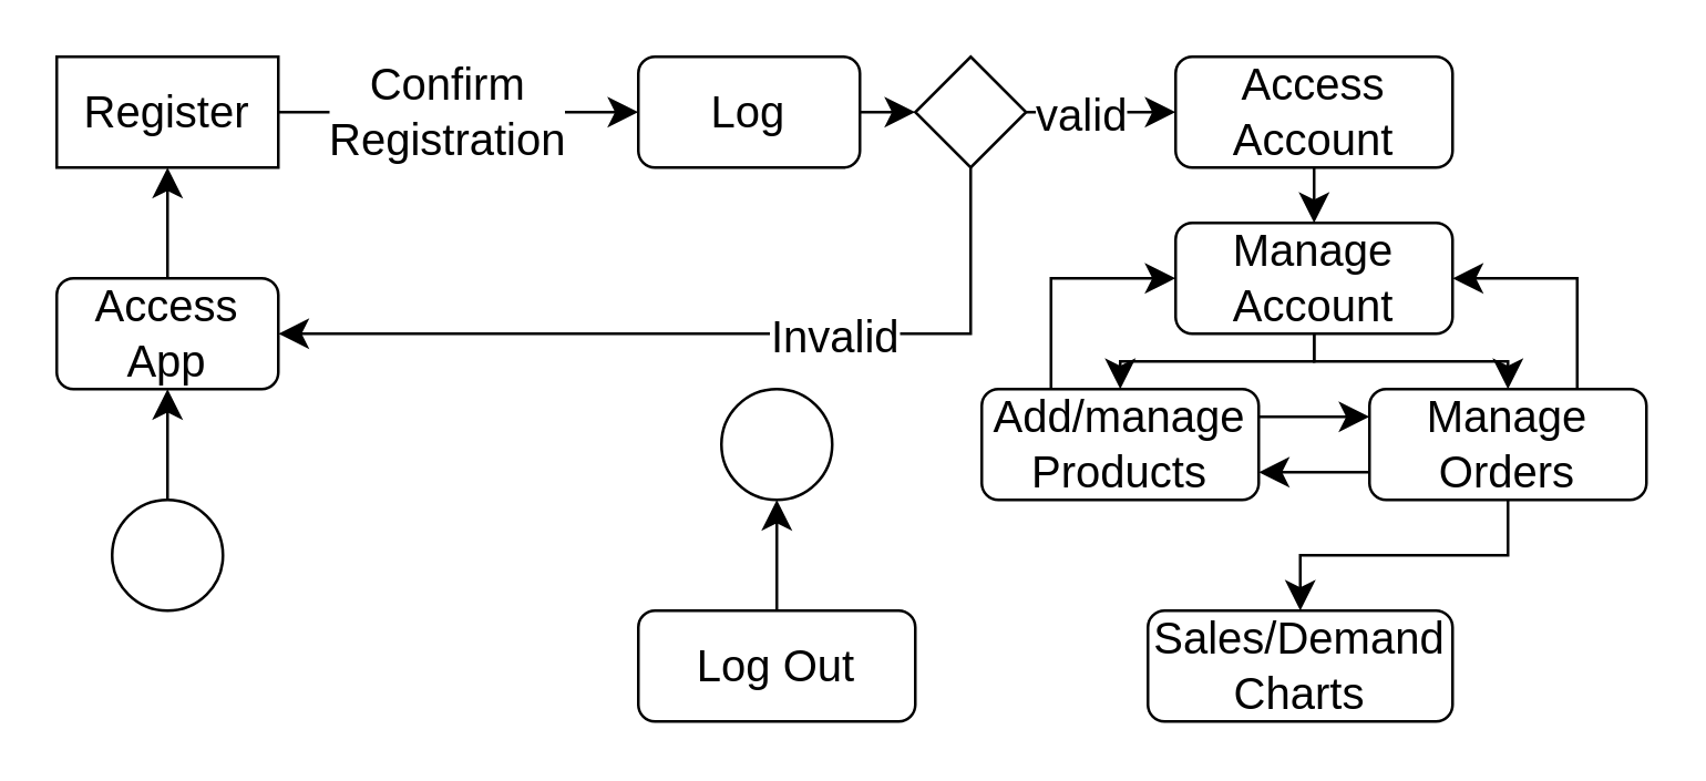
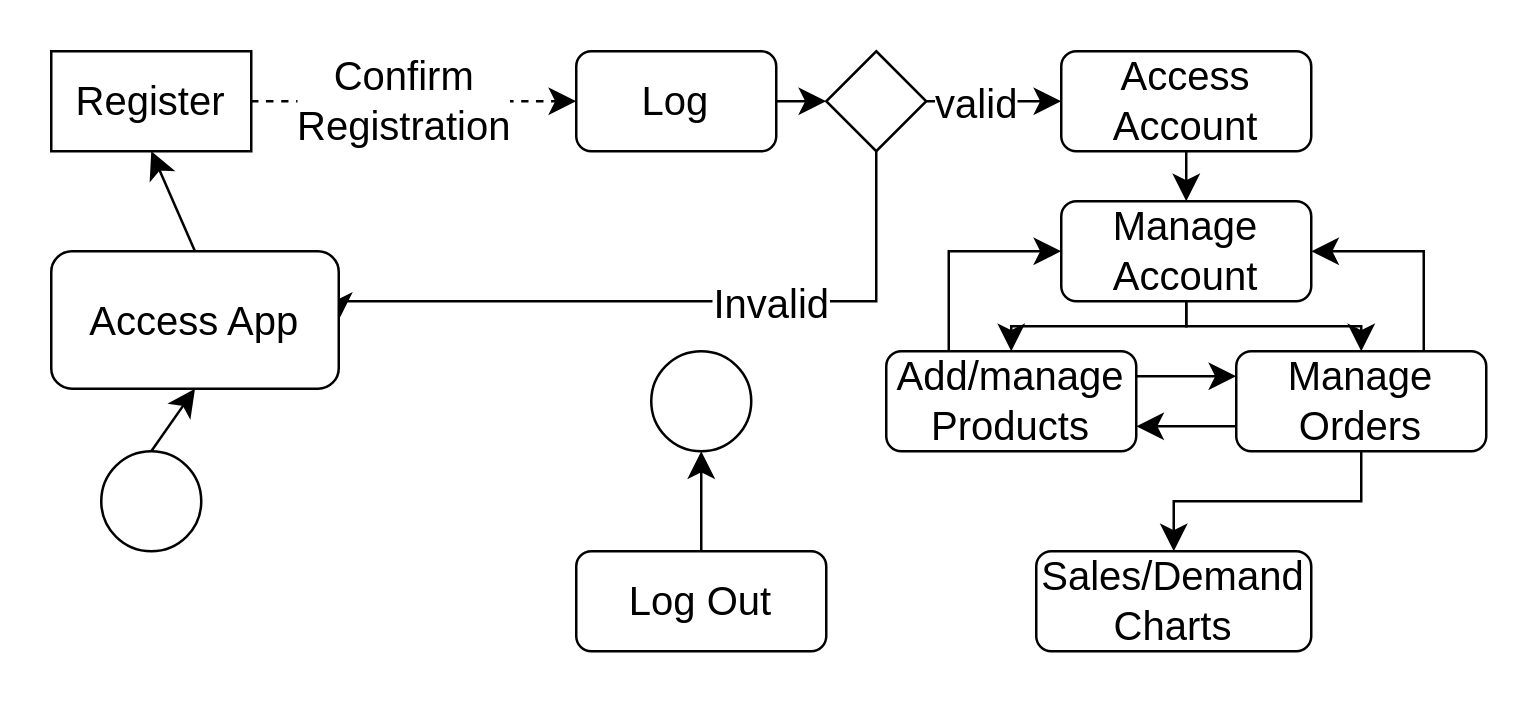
  <mxCell id="0" />
  <mxCell id="1" parent="0" />
  <mxCell id="2" value="" style="ellipse;whiteSpace=wrap;html=1;aspect=fixed;fontSize=16;" vertex="1" parent="1"><mxGeometry x="260" y="140" width="40" height="40" as="geometry" /></mxCell>
  <mxCell id="3" style="edgeStyle=none;curved=1;rounded=0;orthogonalLoop=1;jettySize=auto;html=1;exitX=0.5;exitY=1;exitDx=0;exitDy=0;entryX=0.5;entryY=0;entryDx=0;entryDy=0;fontSize=12;startSize=8;endSize=8;" edge="1" parent="1" source="4" target="31"><mxGeometry relative="1" as="geometry" /></mxCell>
  <mxCell id="4" value="Access Account" style="rounded=1;whiteSpace=wrap;html=1;fontSize=16;" vertex="1" parent="1"><mxGeometry x="424" y="20" width="100" height="40" as="geometry" /></mxCell>
  <mxCell id="5" style="edgeStyle=none;curved=1;rounded=0;orthogonalLoop=1;jettySize=auto;html=1;exitX=1;exitY=0.25;exitDx=0;exitDy=0;entryX=0;entryY=0.25;entryDx=0;entryDy=0;fontSize=12;startSize=8;endSize=8;" edge="1" parent="1" source="7" target="11"><mxGeometry relative="1" as="geometry" /></mxCell>
  <mxCell id="6" style="edgeStyle=orthogonalEdgeStyle;rounded=0;orthogonalLoop=1;jettySize=auto;html=1;exitX=0.25;exitY=0;exitDx=0;exitDy=0;entryX=0;entryY=0.5;entryDx=0;entryDy=0;fontSize=12;startSize=8;endSize=8;" edge="1" parent="1" source="7" target="31"><mxGeometry relative="1" as="geometry" /></mxCell>
  <mxCell id="7" value="Add/manage Products" style="rounded=1;whiteSpace=wrap;html=1;fontSize=16;" vertex="1" parent="1"><mxGeometry x="354" y="140" width="100" height="40" as="geometry" /></mxCell>
  <mxCell id="8" style="edgeStyle=orthogonalEdgeStyle;rounded=0;orthogonalLoop=1;jettySize=auto;html=1;exitX=0.5;exitY=1;exitDx=0;exitDy=0;entryX=0.5;entryY=0;entryDx=0;entryDy=0;fontSize=12;startSize=8;endSize=8;" edge="1" parent="1" source="11" target="12"><mxGeometry relative="1" as="geometry" /></mxCell>
  <mxCell id="9" style="edgeStyle=none;curved=1;rounded=0;orthogonalLoop=1;jettySize=auto;html=1;exitX=0;exitY=0.75;exitDx=0;exitDy=0;entryX=1;entryY=0.75;entryDx=0;entryDy=0;fontSize=12;startSize=8;endSize=8;" edge="1" parent="1" source="11" target="7"><mxGeometry relative="1" as="geometry" /></mxCell>
  <mxCell id="10" style="edgeStyle=orthogonalEdgeStyle;rounded=0;orthogonalLoop=1;jettySize=auto;html=1;exitX=0.75;exitY=0;exitDx=0;exitDy=0;entryX=1;entryY=0.5;entryDx=0;entryDy=0;fontSize=12;startSize=8;endSize=8;" edge="1" parent="1" source="11" target="31"><mxGeometry relative="1" as="geometry" /></mxCell>
  <mxCell id="11" value="Manage Orders" style="rounded=1;whiteSpace=wrap;html=1;fontSize=16;" vertex="1" parent="1"><mxGeometry x="494" y="140" width="100" height="40" as="geometry" /></mxCell>
  <mxCell id="12" value="Sales/Demand Charts" style="rounded=1;whiteSpace=wrap;html=1;fontSize=16;" vertex="1" parent="1"><mxGeometry x="414" y="220" width="110" height="40" as="geometry" /></mxCell>
  <mxCell id="13" style="edgeStyle=none;curved=1;rounded=0;orthogonalLoop=1;jettySize=auto;html=1;exitX=0.5;exitY=0;exitDx=0;exitDy=0;entryX=0.5;entryY=1;entryDx=0;entryDy=0;fontSize=12;startSize=8;endSize=8;" edge="1" parent="1" source="14" target="2"><mxGeometry relative="1" as="geometry" /></mxCell>
  <mxCell id="14" value="Log Out" style="rounded=1;whiteSpace=wrap;html=1;fontSize=16;" vertex="1" parent="1"><mxGeometry x="230" y="220" width="100" height="40" as="geometry" /></mxCell>
  <mxCell id="15" style="edgeStyle=none;curved=1;rounded=0;orthogonalLoop=1;jettySize=auto;html=1;exitX=1;exitY=0.5;exitDx=0;exitDy=0;entryX=0;entryY=0.5;entryDx=0;entryDy=0;fontSize=12;startSize=8;endSize=8;" edge="1" parent="1" source="19" target="4"><mxGeometry relative="1" as="geometry" /></mxCell>
  <mxCell id="16" value="valid" style="edgeLabel;html=1;align=center;verticalAlign=middle;resizable=0;points=[];fontSize=16;" vertex="1" connectable="0" parent="15"><mxGeometry x="0.344" y="-1" relative="1" as="geometry"><mxPoint x="-17" y="-1" as="offset" /></mxGeometry></mxCell>
  <mxCell id="17" style="edgeStyle=orthogonalEdgeStyle;rounded=0;orthogonalLoop=1;jettySize=auto;html=1;exitX=0.5;exitY=1;exitDx=0;exitDy=0;entryX=1;entryY=0.5;entryDx=0;entryDy=0;fontSize=12;startSize=8;endSize=8;" edge="1" parent="1" source="19" target="23"><mxGeometry relative="1" as="geometry"><Array as="points"><mxPoint x="350" y="120" /></Array></mxGeometry></mxCell>
  <mxCell id="18" value="Invalid" style="edgeLabel;html=1;align=center;verticalAlign=middle;resizable=0;points=[];fontSize=16;" vertex="1" connectable="0" parent="17"><mxGeometry x="-0.475" y="4" relative="1" as="geometry"><mxPoint x="-29" y="-4" as="offset" /></mxGeometry></mxCell>
  <mxCell id="19" value="" style="rhombus;whiteSpace=wrap;html=1;fontSize=16;" vertex="1" parent="1"><mxGeometry x="330" y="20" width="40" height="40" as="geometry" /></mxCell>
  <mxCell id="20" value="" style="edgeStyle=none;curved=1;rounded=0;orthogonalLoop=1;jettySize=auto;html=1;fontSize=12;startSize=8;endSize=8;" edge="1" parent="1" source="21" target="19"><mxGeometry relative="1" as="geometry" /></mxCell>
  <mxCell id="21" value="Log" style="rounded=1;whiteSpace=wrap;html=1;fontSize=16;" vertex="1" parent="1"><mxGeometry x="230" y="20" width="80" height="40" as="geometry" /></mxCell>
  <mxCell id="22" style="edgeStyle=none;curved=1;rounded=0;orthogonalLoop=1;jettySize=auto;html=1;exitX=0.5;exitY=0;exitDx=0;exitDy=0;entryX=0.5;entryY=1;entryDx=0;entryDy=0;fontSize=12;startSize=8;endSize=8;" edge="1" parent="1" source="23" target="28"><mxGeometry relative="1" as="geometry" /></mxCell>
- <mxCell id="23" value="Access App" style="rounded=1;whiteSpace=wrap;html=1;fontSize=16;" vertex="1" parent="1"><mxGeometry x="20" y="100" width="80" height="40" as="geometry" /></mxCell>
+ <mxCell id="23" value="Access App" style="rounded=1;whiteSpace=wrap;html=1;fontSize=16;" vertex="1" parent="1"><mxGeometry x="20" y="100" width="115" height="55" as="geometry" /></mxCell>
  <mxCell id="24" style="edgeStyle=none;curved=1;rounded=0;orthogonalLoop=1;jettySize=auto;html=1;exitX=0.5;exitY=0;exitDx=0;exitDy=0;entryX=0.5;entryY=1;entryDx=0;entryDy=0;fontSize=12;startSize=8;endSize=8;" edge="1" parent="1" source="25" target="23"><mxGeometry relative="1" as="geometry" /></mxCell>
  <mxCell id="25" value="" style="ellipse;whiteSpace=wrap;html=1;aspect=fixed;fontSize=16;" vertex="1" parent="1"><mxGeometry x="40" y="180" width="40" height="40" as="geometry" /></mxCell>
- <mxCell id="26" style="edgeStyle=none;curved=1;rounded=0;orthogonalLoop=1;jettySize=auto;html=1;exitX=1;exitY=0.5;exitDx=0;exitDy=0;entryX=0;entryY=0.5;entryDx=0;entryDy=0;fontSize=12;startSize=8;endSize=8;" edge="1" parent="1" source="28" target="21"><mxGeometry relative="1" as="geometry" /></mxCell>
+ <mxCell id="26" style="edgeStyle=none;curved=1;rounded=0;orthogonalLoop=1;jettySize=auto;html=1;exitX=1;exitY=0.5;exitDx=0;exitDy=0;entryX=0;entryY=0.5;entryDx=0;entryDy=0;fontSize=12;startSize=8;endSize=8;dashed=1;" edge="1" parent="1" source="28" target="21"><mxGeometry relative="1" as="geometry" /></mxCell>
  <mxCell id="27" value="Confirm&lt;br&gt;Registration" style="edgeLabel;html=1;align=center;verticalAlign=middle;resizable=0;points=[];fontSize=16;" vertex="1" connectable="0" parent="26"><mxGeometry x="-0.475" y="1" relative="1" as="geometry"><mxPoint x="26" as="offset" /></mxGeometry></mxCell>
  <mxCell id="28" value="Register" style="whiteSpace=wrap;html=1;fontSize=16;rounded=0;" vertex="1" parent="1"><mxGeometry x="20" y="20" width="80" height="40" as="geometry" /></mxCell>
  <mxCell id="29" style="edgeStyle=orthogonalEdgeStyle;rounded=0;orthogonalLoop=1;jettySize=auto;html=1;exitX=0.5;exitY=1;exitDx=0;exitDy=0;entryX=0.5;entryY=0;entryDx=0;entryDy=0;fontSize=12;startSize=8;endSize=8;" edge="1" parent="1" source="31" target="7"><mxGeometry relative="1" as="geometry"><Array as="points"><mxPoint x="474" y="130" /><mxPoint x="404" y="130" /></Array></mxGeometry></mxCell>
  <mxCell id="30" style="edgeStyle=orthogonalEdgeStyle;rounded=0;orthogonalLoop=1;jettySize=auto;html=1;exitX=0.5;exitY=1;exitDx=0;exitDy=0;entryX=0.5;entryY=0;entryDx=0;entryDy=0;fontSize=12;startSize=8;endSize=8;" edge="1" parent="1" source="31" target="11"><mxGeometry relative="1" as="geometry"><Array as="points"><mxPoint x="474" y="130" /><mxPoint x="544" y="130" /></Array></mxGeometry></mxCell>
  <mxCell id="31" value="Manage Account" style="rounded=1;whiteSpace=wrap;html=1;fontSize=16;" vertex="1" parent="1"><mxGeometry x="424" y="80" width="100" height="40" as="geometry" /></mxCell>
